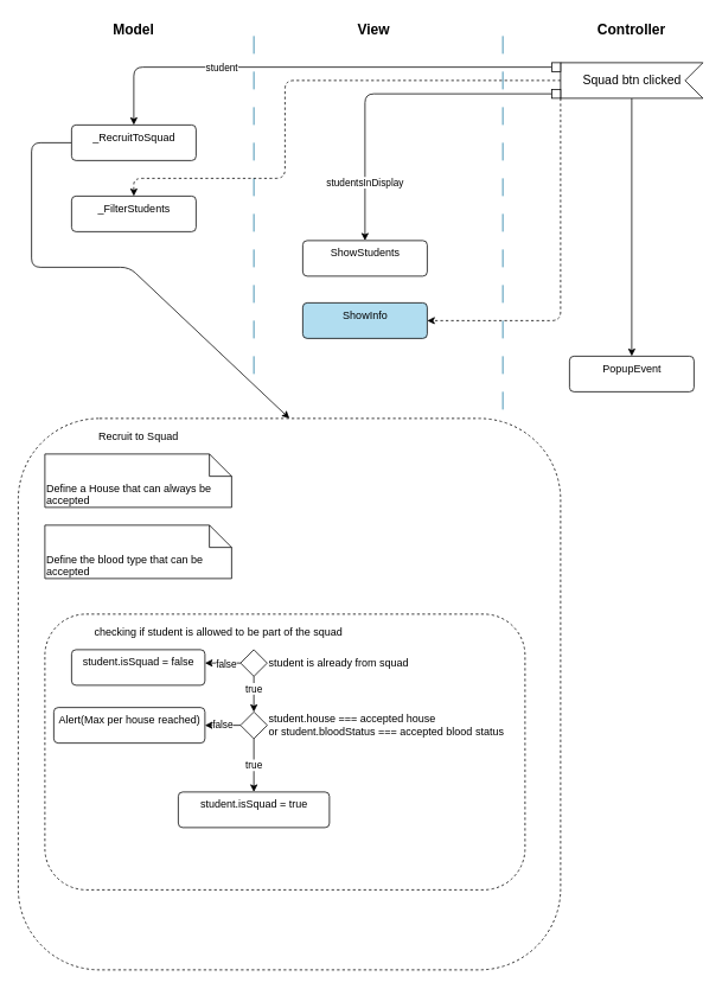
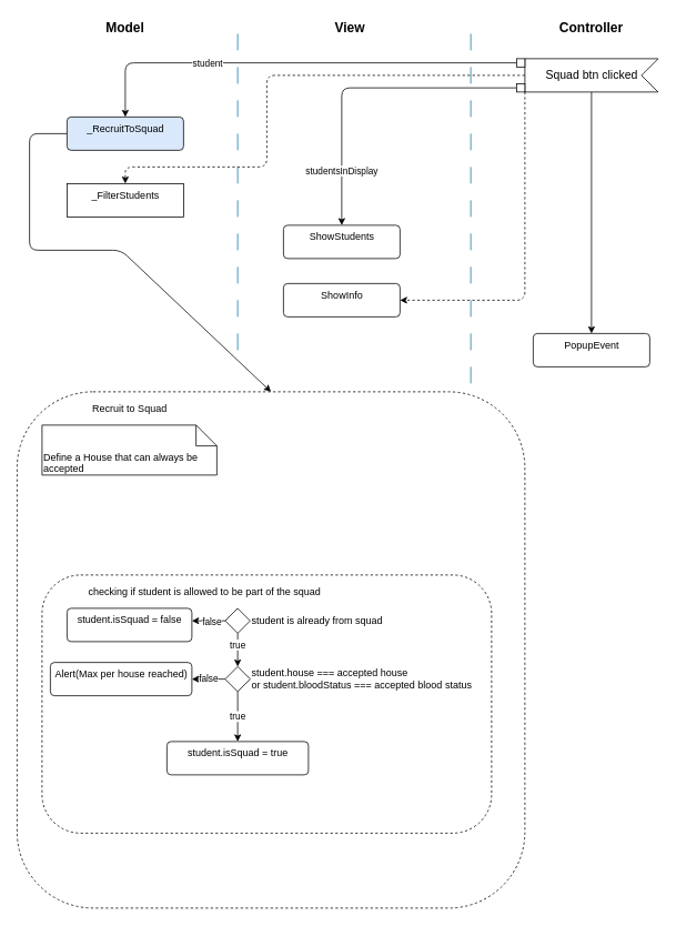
  <mxCell id="0" />
  <mxCell id="1" parent="0" />
  <mxCell id="2" value="" style="line;strokeWidth=1;direction=south;html=1;dashed=1;dashPattern=20 20;fillColor=#b1ddf0;strokeColor=#10739e;" vertex="1" parent="1"><mxGeometry x="280" y="40" width="10" height="380" as="geometry" /></mxCell>
  <mxCell id="3" value="Model" style="text;align=center;fontSize=16;fontStyle=1;spacing=-1;" vertex="1" parent="1"><mxGeometry x="120" y="20" width="60" height="20" as="geometry" /></mxCell>
  <mxCell id="4" value="View" style="text;align=center;fontSize=16;fontStyle=1;spacing=-1;" vertex="1" parent="1"><mxGeometry x="390" y="20" width="60" height="20" as="geometry" /></mxCell>
  <mxCell id="5" value="" style="line;strokeWidth=1;direction=south;html=1;dashed=1;dashPattern=20 20;fillColor=#b1ddf0;strokeColor=#10739e;" vertex="1" parent="1"><mxGeometry x="560" y="40" width="10" height="420" as="geometry" /></mxCell>
  <mxCell id="6" value="Controller" style="text;align=center;fontSize=16;fontStyle=1;spacing=-1;" vertex="1" parent="1"><mxGeometry x="680" y="20" width="60" height="20" as="geometry" /></mxCell>
  <mxCell id="7" style="edgeStyle=none;html=1;entryX=0.5;entryY=0;entryDx=0;entryDy=0;exitX=0;exitY=0.5;exitDx=0;exitDy=0;" edge="1" parent="1" source="19" target="13"><mxGeometry relative="1" as="geometry"><mxPoint x="590" y="80" as="sourcePoint" /><Array as="points"><mxPoint x="150" y="75" /></Array></mxGeometry></mxCell>
  <mxCell id="8" value="student" style="edgeLabel;html=1;align=center;verticalAlign=middle;resizable=0;points=[];" vertex="1" connectable="0" parent="7"><mxGeometry x="0.392" relative="1" as="geometry"><mxPoint as="offset" /></mxGeometry></mxCell>
  <mxCell id="9" style="edgeStyle=none;html=1;entryX=1;entryY=0.5;entryDx=0;entryDy=0;exitX=0;exitY=0;exitDx=160;exitDy=40;exitPerimeter=0;dashed=1;" edge="1" parent="1" source="11" target="16"><mxGeometry relative="1" as="geometry"><Array as="points"><mxPoint x="630" y="360" /></Array></mxGeometry></mxCell>
  <mxCell id="10" style="edgeStyle=none;html=1;entryX=0.5;entryY=0;entryDx=0;entryDy=0;" edge="1" parent="1" source="11" target="17"><mxGeometry relative="1" as="geometry" /></mxCell>
  <mxCell id="11" value="Squad btn clicked" style="html=1;shape=mxgraph.infographic.ribbonSimple;notch1=20;notch2=0;align=center;verticalAlign=middle;fontSize=14;fontStyle=0;flipH=1;" vertex="1" parent="1"><mxGeometry x="630" y="70" width="160" height="40" as="geometry" /></mxCell>
  <mxCell id="12" style="edgeStyle=none;html=1;entryX=0.5;entryY=0;entryDx=0;entryDy=0;exitX=0;exitY=0.5;exitDx=0;exitDy=0;" edge="1" parent="1" source="13" target="23"><mxGeometry relative="1" as="geometry"><Array as="points"><mxPoint x="35" y="160" /><mxPoint x="35" y="300" /><mxPoint x="145" y="300" /></Array></mxGeometry></mxCell>
- <mxCell id="13" value="_RecruitToSquad" style="html=1;align=center;verticalAlign=top;rounded=1;absoluteArcSize=1;arcSize=10;dashed=0;" vertex="1" parent="1"><mxGeometry x="80" y="140" width="140" height="40" as="geometry" /></mxCell>
- <mxCell id="14" value="_FilterStudents" style="html=1;align=center;verticalAlign=top;rounded=1;absoluteArcSize=1;arcSize=10;dashed=0;" vertex="1" parent="1"><mxGeometry x="80" y="220" width="140" height="40" as="geometry" /></mxCell>
+ <mxCell id="13" value="_RecruitToSquad" style="html=1;align=center;verticalAlign=top;rounded=1;absoluteArcSize=1;arcSize=10;dashed=0;fillColor=#dae8fc;" vertex="1" parent="1"><mxGeometry x="80" y="140" width="140" height="40" as="geometry" /></mxCell>
+ <mxCell id="14" value="_FilterStudents" style="html=1;align=center;verticalAlign=top;absoluteArcSize=1;arcSize=10;dashed=0;rounded=0;" vertex="1" parent="1"><mxGeometry x="80" y="220" width="140" height="40" as="geometry" /></mxCell>
  <mxCell id="15" value="ShowStudents" style="html=1;align=center;verticalAlign=top;rounded=1;absoluteArcSize=1;arcSize=10;dashed=0;" vertex="1" parent="1"><mxGeometry x="340" y="270" width="140" height="40" as="geometry" /></mxCell>
- <mxCell id="16" value="ShowInfo" style="html=1;align=center;verticalAlign=top;rounded=1;absoluteArcSize=1;arcSize=10;dashed=0;fillColor=#b1ddf0;" vertex="1" parent="1"><mxGeometry x="340" y="340" width="140" height="40" as="geometry" /></mxCell>
+ <mxCell id="16" value="ShowInfo" style="html=1;align=center;verticalAlign=top;rounded=1;absoluteArcSize=1;arcSize=10;dashed=0;" vertex="1" parent="1"><mxGeometry x="340" y="340" width="140" height="40" as="geometry" /></mxCell>
  <mxCell id="17" value="PopupEvent" style="html=1;align=center;verticalAlign=top;rounded=1;absoluteArcSize=1;arcSize=10;dashed=0;" vertex="1" parent="1"><mxGeometry x="640" y="400" width="140" height="40" as="geometry" /></mxCell>
  <mxCell id="18" style="edgeStyle=none;html=1;entryX=0.5;entryY=0;entryDx=0;entryDy=0;exitX=1;exitY=0.5;exitDx=0;exitDy=0;exitPerimeter=0;startArrow=none;dashed=1;" edge="1" parent="1" source="11" target="14"><mxGeometry relative="1" as="geometry"><mxPoint x="640" y="100" as="sourcePoint" /><mxPoint x="160" y="150" as="targetPoint" /><Array as="points"><mxPoint x="320" y="90" /><mxPoint x="320" y="200" /><mxPoint x="150" y="200" /></Array></mxGeometry></mxCell>
  <mxCell id="19" value="" style="fillColor=#ffffff;strokeColor=#000000;" vertex="1" parent="1"><mxGeometry x="620" y="70" width="10" height="10" as="geometry" /></mxCell>
  <mxCell id="20" style="edgeStyle=none;html=1;entryX=0.5;entryY=0;entryDx=0;entryDy=0;" edge="1" parent="1" source="22" target="15"><mxGeometry relative="1" as="geometry"><Array as="points"><mxPoint x="410" y="105" /></Array></mxGeometry></mxCell>
  <mxCell id="21" value="studentsInDisplay" style="edgeLabel;html=1;align=center;verticalAlign=middle;resizable=0;points=[];" vertex="1" connectable="0" parent="20"><mxGeometry x="0.647" y="-1" relative="1" as="geometry"><mxPoint as="offset" /></mxGeometry></mxCell>
  <mxCell id="22" value="" style="fillColor=#ffffff;strokeColor=#000000;" vertex="1" parent="1"><mxGeometry x="620" y="100" width="10" height="10" as="geometry" /></mxCell>
  <mxCell id="23" value="" style="whiteSpace=wrap;html=1;dashed=1;fillColor=none;pointerEvents=0;allowArrows=0;rounded=1;fontStyle=1" vertex="1" parent="1"><mxGeometry x="20" y="470" width="610" height="620" as="geometry" /></mxCell>
  <mxCell id="24" value="Recruit to Squad" style="text;html=1;align=center;verticalAlign=middle;resizable=0;points=[];autosize=1;strokeColor=none;fillColor=none;" vertex="1" parent="1"><mxGeometry x="105" y="480" width="100" height="20" as="geometry" /></mxCell>
  <mxCell id="25" value="Define a House that can always be accepted" style="shape=note2;boundedLbl=1;whiteSpace=wrap;html=1;size=25;verticalAlign=top;align=left;rounded=1;pointerEvents=0;fillColor=none;perimeterSpacing=0;labelBackgroundColor=none;" vertex="1" parent="1"><mxGeometry x="50" y="510" width="210" height="60" as="geometry" /></mxCell>
- <mxCell id="26" value="Define the blood type that can be accepted" style="shape=note2;boundedLbl=1;whiteSpace=wrap;html=1;size=25;verticalAlign=top;align=left;rounded=1;pointerEvents=0;fillColor=none;perimeterSpacing=0;labelBackgroundColor=none;" vertex="1" parent="1"><mxGeometry x="50" y="590" width="210" height="60" as="geometry" /></mxCell>
  <mxCell id="27" value="" style="whiteSpace=wrap;html=1;dashed=1;fillColor=none;pointerEvents=0;allowArrows=0;rounded=1;fontStyle=1" vertex="1" parent="1"><mxGeometry x="50" y="690" width="540" height="310" as="geometry" /></mxCell>
  <mxCell id="28" style="edgeStyle=none;html=1;entryX=1;entryY=0.5;entryDx=0;entryDy=0;" edge="1" parent="1" source="32"><mxGeometry relative="1" as="geometry"><mxPoint x="230" y="745" as="targetPoint" /></mxGeometry></mxCell>
  <mxCell id="29" value="false" style="edgeLabel;html=1;align=center;verticalAlign=middle;resizable=0;points=[];" vertex="1" connectable="0" parent="28"><mxGeometry x="-0.172" relative="1" as="geometry"><mxPoint as="offset" /></mxGeometry></mxCell>
  <mxCell id="30" style="edgeStyle=none;html=1;entryX=0.5;entryY=0;entryDx=0;entryDy=0;" edge="1" parent="1" source="32" target="35"><mxGeometry relative="1" as="geometry" /></mxCell>
  <mxCell id="31" value="true" style="edgeLabel;html=1;align=center;verticalAlign=middle;resizable=0;points=[];" vertex="1" connectable="0" parent="30"><mxGeometry x="-0.371" y="-1" relative="1" as="geometry"><mxPoint as="offset" /></mxGeometry></mxCell>
  <mxCell id="32" value="" style="rhombus;rounded=0;pointerEvents=0;fillColor=none;strokeColor=default;labelBackgroundColor=none;" vertex="1" parent="1"><mxGeometry x="270" y="730" width="30" height="30" as="geometry" /></mxCell>
  <mxCell id="33" value="false" style="edgeStyle=none;html=1;entryX=1;entryY=0.5;entryDx=0;entryDy=0;" edge="1" parent="1" source="35"><mxGeometry relative="1" as="geometry"><mxPoint x="230" y="815" as="targetPoint" /><mxPoint as="offset" /></mxGeometry></mxCell>
  <mxCell id="34" value="true" style="edgeStyle=none;html=1;entryX=0.5;entryY=0;entryDx=0;entryDy=0;" edge="1" parent="1" source="35" target="41"><mxGeometry relative="1" as="geometry"><mxPoint x="285" y="870" as="targetPoint" /></mxGeometry></mxCell>
  <mxCell id="35" value="" style="rhombus;rounded=0;pointerEvents=0;strokeColor=default;fillColor=none;labelBackgroundColor=none;" vertex="1" parent="1"><mxGeometry x="270" y="800" width="30" height="30" as="geometry" /></mxCell>
  <mxCell id="36" value="student.house === accepted house&lt;br&gt;or student.bloodStatus === accepted blood status" style="text;html=1;align=left;verticalAlign=middle;resizable=0;points=[];autosize=1;strokeColor=none;fillColor=none;" vertex="1" parent="1"><mxGeometry x="300" y="800" width="280" height="30" as="geometry" /></mxCell>
  <mxCell id="37" value="student is already from squad" style="text;html=1;align=left;verticalAlign=middle;resizable=0;points=[];autosize=1;strokeColor=none;fillColor=none;" vertex="1" parent="1"><mxGeometry x="300" y="735" width="170" height="20" as="geometry" /></mxCell>
  <mxCell id="38" value="checking if student is allowed to be part of the squad" style="text;html=1;align=center;verticalAlign=middle;resizable=0;points=[];autosize=1;strokeColor=none;fillColor=none;" vertex="1" parent="1"><mxGeometry x="100" y="700" width="290" height="20" as="geometry" /></mxCell>
  <mxCell id="39" value="student.isSquad = false" style="html=1;align=center;verticalAlign=top;rounded=1;absoluteArcSize=1;arcSize=10;dashed=0;labelBackgroundColor=none;pointerEvents=0;strokeColor=default;fillColor=none;" vertex="1" parent="1"><mxGeometry x="80" y="730" width="150" height="40" as="geometry" /></mxCell>
  <mxCell id="40" value="Alert(Max per house reached)" style="html=1;align=center;verticalAlign=top;rounded=1;absoluteArcSize=1;arcSize=10;dashed=0;labelBackgroundColor=none;pointerEvents=0;strokeColor=default;fillColor=none;" vertex="1" parent="1"><mxGeometry x="60" y="795" width="170" height="40" as="geometry" /></mxCell>
  <mxCell id="41" value="student.isSquad = true" style="html=1;align=center;verticalAlign=top;rounded=1;absoluteArcSize=1;arcSize=10;dashed=0;labelBackgroundColor=none;pointerEvents=0;strokeColor=default;fillColor=none;" vertex="1" parent="1"><mxGeometry x="200" y="890" width="170" height="40" as="geometry" /></mxCell>
